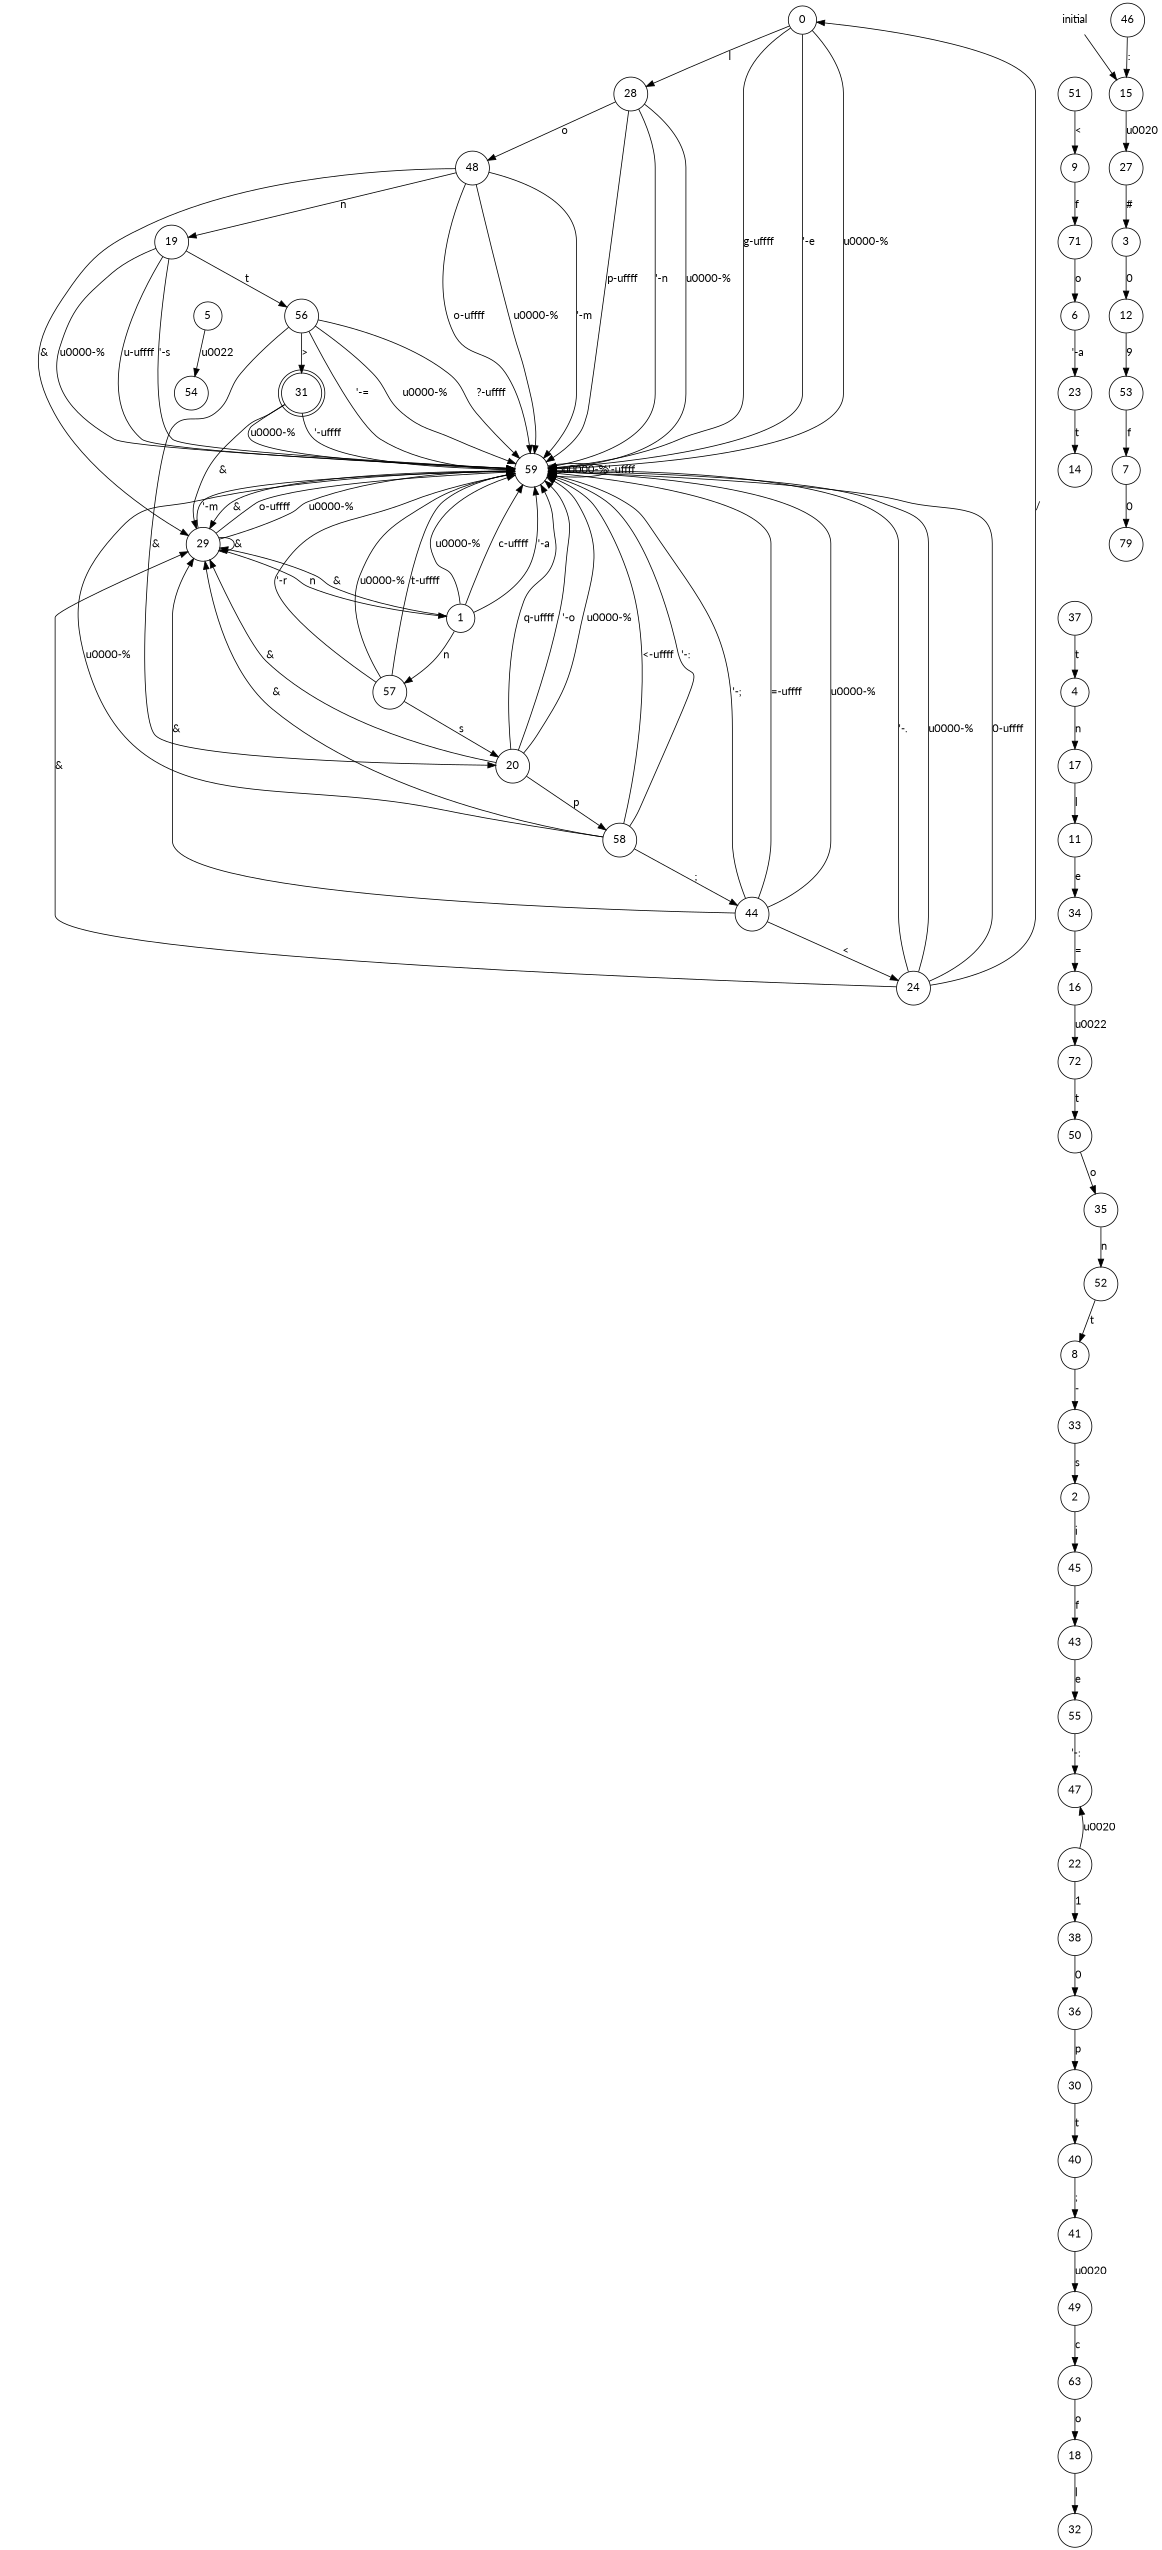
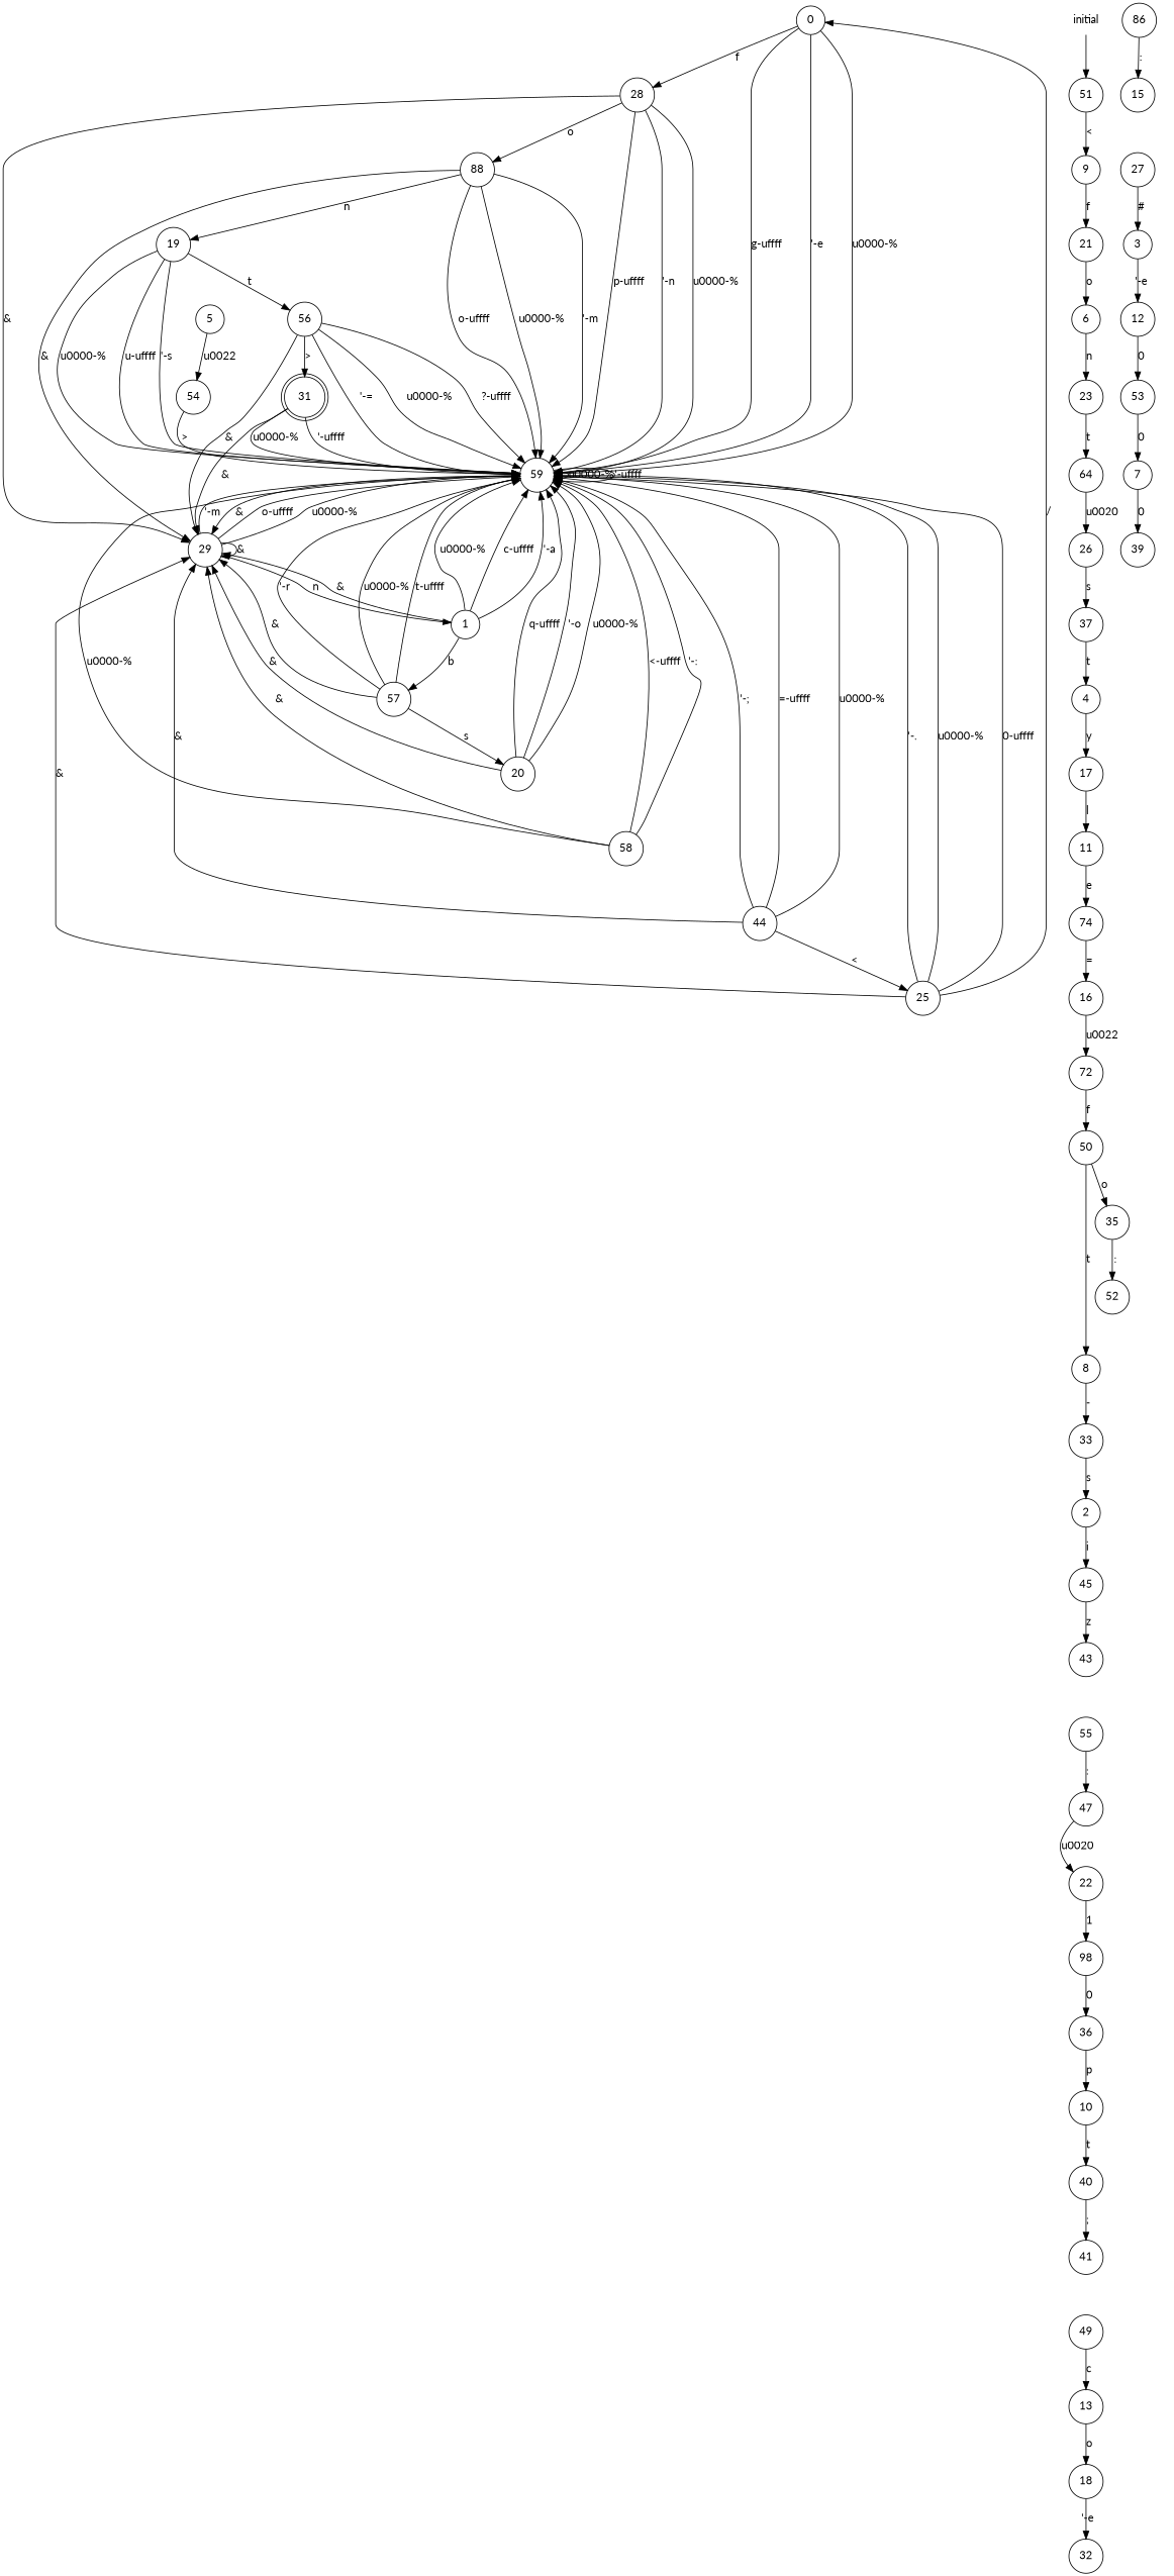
  digraph {
    fontname=Lato
    rankdir=TB
    node [fontname=Lato shape=circle]
    edge [fontname=Lato]
    0
    28
    59
    29
-   48
+   48 [label=88]
    1
    19
    57
    20
    58
    2
    45
    43
    55
    3
    12
    53
    7
    4
    17
    11
-   34
+   34 [label=74]
    5
    54
    6
    23
-   14
-   39 [label=79]
+   14 [label=64]
+   26
+   39
    8
    33
    9
-   21 [label=71]
+   21
    16
    n35 [label=72]
-   13 [label=63]
+   13
    18
    32
    37
    15
    27
    50
    35
    56
    31 [shape=doublecircle]
    44
-   24
+   24 [label=25]
    22
-   38
+   38 [label=98]
    36
-   30
-   46
+   30 [label=10]
+   46 [label=86]
    40
    41
    49
    52
    47
    51
    initial [shape=plaintext]
-   0 -> 28 [label=l]
+   0 -> 28 [label=f]
    0 -> 59 [label="g-\uffff"]
    0 -> 59 [label="'-e"]
    0 -> 59 [label="\u0000-%"]
    28 -> 59 [label="p-\uffff"]
    28 -> 59 [label="'-n"]
    28 -> 59 [label="\u0000-%"]
+   28 -> 29 [label="&"]
    28 -> 48 [label=o]
    59 -> 59 [label="\u0000-%"]
    59 -> 59 [label="'-\uffff"]
    59 -> 29 [label="&"]
    29 -> 59 [label="o-\uffff"]
    29 -> 59 [label="\u0000-%"]
    29 -> 59 [label="'-m"]
    29 -> 29 [label="&"]
    29 -> 1 [label=n]
    48 -> 59 [label="o-\uffff"]
    48 -> 59 [label="\u0000-%"]
    48 -> 59 [label="'-m"]
    48 -> 29 [label="&"]
    48 -> 19 [label=n]
    1 -> 59 [label="'-a"]
    1 -> 59 [label="\u0000-%"]
    1 -> 59 [label="c-\uffff"]
    1 -> 29 [label="&"]
-   1 -> 57 [label=n]
+   1 -> 57 [label=b]
    19 -> 59 [label="\u0000-%"]
    19 -> 59 [label="u-\uffff"]
    19 -> 59 [label="'-s"]
    19 -> 56 [label=t]
    57 -> 59 [label="t-\uffff"]
    57 -> 59 [label="\u0000-%"]
    57 -> 59 [label="'-r"]
+   57 -> 29 [label="&"]
    57 -> 20 [label=s]
    20 -> 59 [label="q-\uffff"]
    20 -> 59 [label="'-o"]
    20 -> 59 [label="\u0000-%"]
    20 -> 29 [label="&"]
-   20 -> 58 [label=p]
    58 -> 59 [label="<-\uffff"]
    58 -> 59 [label="'-:"]
    58 -> 59 [label="\u0000-%"]
    58 -> 29 [label="&"]
-   58 -> 44 [label=";"]
    2 -> 45 [label=i]
-   45 -> 43 [label=f]
-   43 -> 55 [label=e]
-   55 -> 47 [label="'-:"]
-   3 -> 12 [label=0]
-   12 -> 53 [label=9]
-   53 -> 7 [label=f]
+   45 -> 43 [label=z]
+   55 -> 47 [label=":"]
+   3 -> 12 [label="'-e"]
+   12 -> 53 [label=0]
+   53 -> 7 [label=0]
    7 -> 39 [label=0]
-   4 -> 17 [label=n]
+   4 -> 17 [label=y]
    17 -> 11 [label=l]
    11 -> 34 [label=e]
    34 -> 16 [label="="]
    5 -> 54 [label="\u0022"]
-   6 -> 23 [label="'-a"]
+   54 -> 59 [label=">"]
+   6 -> 23 [label=n]
    23 -> 14 [label=t]
+   14 -> 26 [label="\u0020"]
+   26 -> 37 [label=s]
    8 -> 33 [label="-"]
    33 -> 2 [label=s]
    9 -> 21 [label=f]
    21 -> 6 [label=o]
    16 -> n35 [label="\u0022"]
-   n35 -> 50 [label=t]
+   n35 -> 50 [label=f]
    13 -> 18 [label=o]
-   18 -> 32 [label=l]
+   18 -> 32 [label="'-e"]
    37 -> 4 [label=t]
-   15 -> 27 [label="\u0020"]
    27 -> 3 [label="#"]
    50 -> 35 [label=o]
-   35 -> 52 [label=n]
+   35 -> 52 [label=":"]
    56 -> 59 [label="'-="]
    56 -> 59 [label="\u0000-%"]
    56 -> 59 [label="?-\uffff"]
-   56 -> 20 [label="&"]
+   56 -> 29 [label="&"]
    56 -> 31 [label=">"]
    31 -> 59 [label="\u0000-%"]
    31 -> 59 [label="'-\uffff"]
    31 -> 29 [label="&"]
    44 -> 59 [label="'-;"]
    44 -> 59 [label="=-\uffff"]
    44 -> 59 [label="\u0000-%"]
    44 -> 29 [label="&"]
    44 -> 24 [label="<"]
    24 -> 0 [label="/"]
    24 -> 59 [label="'-."]
    24 -> 59 [label="\u0000-%"]
    24 -> 59 [label="0-\uffff"]
    24 -> 29 [label="&"]
    22 -> 38 [label=1]
    38 -> 36 [label=0]
    36 -> 30 [label=p]
    30 -> 40 [label=t]
    46 -> 15 [label=":"]
    40 -> 41 [label=";"]
-   41 -> 49 [label="\u0020"]
    49 -> 13 [label=c]
-   52 -> 8 [label=t]
-   22 -> 47 [label="\u0020"]
+   50 -> 8 [label=t]
+   47 -> 22 [label="\u0020"]
    51 -> 9 [label="<"]
-   initial -> 15
+   initial -> 51
  }
